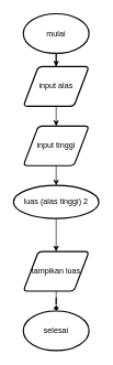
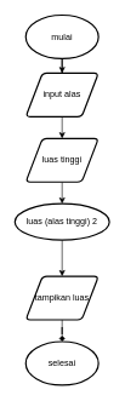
  <mxCell id="0" />
  <mxCell id="1" parent="0" />
  <mxCell id="2" style="edgeStyle=orthogonalEdgeStyle;rounded=0;orthogonalLoop=1;jettySize=auto;html=1;exitX=0.5;exitY=1;exitDx=0;exitDy=0;exitPerimeter=0;" edge="1" parent="1" source="3" target="5"><mxGeometry relative="1" as="geometry" /></mxCell>
  <mxCell id="3" value="mulai" style="strokeWidth=2;html=1;shape=mxgraph.flowchart.start_1;whiteSpace=wrap;" vertex="1" parent="1"><mxGeometry x="35" y="20" width="100" height="60" as="geometry" /></mxCell>
  <mxCell id="4" style="edgeStyle=orthogonalEdgeStyle;rounded=0;orthogonalLoop=1;jettySize=auto;html=1;exitX=0.5;exitY=1;exitDx=0;exitDy=0;entryX=0.5;entryY=0;entryDx=0;entryDy=0;" edge="1" parent="1" source="5" target="7"><mxGeometry relative="1" as="geometry" /></mxCell>
  <mxCell id="5" value="input alas" style="shape=parallelogram;html=1;strokeWidth=2;perimeter=parallelogramPerimeter;whiteSpace=wrap;rounded=1;arcSize=12;size=0.23;" vertex="1" parent="1"><mxGeometry x="35" y="100" width="100" height="60" as="geometry" /></mxCell>
  <mxCell id="6" style="edgeStyle=orthogonalEdgeStyle;rounded=0;orthogonalLoop=1;jettySize=auto;html=1;exitX=0.5;exitY=1;exitDx=0;exitDy=0;entryX=0.5;entryY=0;entryDx=0;entryDy=0;" edge="1" parent="1" source="7" target="9"><mxGeometry relative="1" as="geometry" /></mxCell>
- <mxCell id="7" value="input tinggi" style="shape=parallelogram;html=1;strokeWidth=2;perimeter=parallelogramPerimeter;whiteSpace=wrap;rounded=1;arcSize=12;size=0.23;" vertex="1" parent="1"><mxGeometry x="35" y="190" width="100" height="60" as="geometry" /></mxCell>
+ <mxCell id="7" value="luas tinggi" style="shape=parallelogram;html=1;strokeWidth=2;perimeter=parallelogramPerimeter;whiteSpace=wrap;rounded=1;arcSize=12;size=0.23;" vertex="1" parent="1"><mxGeometry x="35" y="190" width="100" height="60" as="geometry" /></mxCell>
  <mxCell id="8" style="edgeStyle=orthogonalEdgeStyle;rounded=0;orthogonalLoop=1;jettySize=auto;html=1;" edge="1" parent="1" source="9" target="11"><mxGeometry relative="1" as="geometry" /></mxCell>
  <mxCell id="9" value="luas (alas tinggi) 2" style="ellipse;whiteSpace=wrap;html=1;absoluteArcSize=1;arcSize=14;strokeWidth=2;" vertex="1" parent="1"><mxGeometry x="20" y="280" width="130" height="50" as="geometry" /></mxCell>
  <mxCell id="10" style="edgeStyle=orthogonalEdgeStyle;rounded=0;orthogonalLoop=1;jettySize=auto;html=1;exitX=0.5;exitY=1;exitDx=0;exitDy=0;endArrow=diamond;" edge="1" parent="1" source="11" target="12"><mxGeometry relative="1" as="geometry" /></mxCell>
  <mxCell id="11" value="tampikan luas" style="shape=parallelogram;html=1;strokeWidth=2;perimeter=parallelogramPerimeter;whiteSpace=wrap;rounded=1;arcSize=12;size=0.23;" vertex="1" parent="1"><mxGeometry x="35" y="380" width="100" height="60" as="geometry" /></mxCell>
  <mxCell id="12" value="selesai" style="strokeWidth=2;html=1;shape=mxgraph.flowchart.start_1;whiteSpace=wrap;" vertex="1" parent="1"><mxGeometry x="35" y="470" width="100" height="60" as="geometry" /></mxCell>
